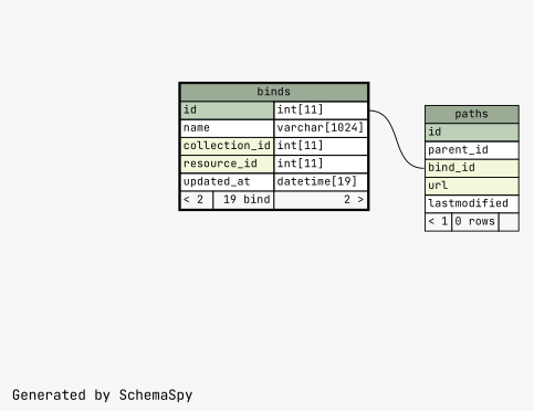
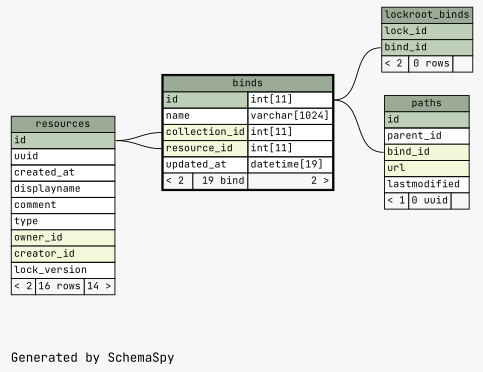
  digraph {
    bgcolor="#f7f7f7"
    fontname="JetBrains Mono"
    label="\nGenerated by SchemaSpy"
    labeljust=l
    rankdir=RL
    node [fontname="JetBrains Mono" fontsize=11 shape=plaintext]
    edge [arrowhead=none arrowsize=0.8 arrowtail=crowtee fontname="JetBrains Mono" headport="id:e" tailport="bind_id:w"]
    n1 [label=<     <TABLE BORDER="2" CELLBORDER="1" CELLSPACING="0" BGCOLOR="#ffffff">       <TR><TD PORT="binds.heading" COLSPAN="3" BGCOLOR="#9bab96" ALIGN="CENTER">binds</TD></TR>       <TR><TD PORT="id" COLSPAN="2" BGCOLOR="#bed1b8" ALIGN="LEFT">id</TD><TD PORT="id.type" ALIGN="LEFT">int[11]</TD></TR>       <TR><TD PORT="name" COLSPAN="2" ALIGN="LEFT">name</TD><TD PORT="name.type" ALIGN="LEFT">varchar[1024]</TD></TR>       <TR><TD PORT="collection_id" COLSPAN="2" BGCOLOR="#f4f7da" ALIGN="LEFT">collection_id</TD><TD PORT="collection_id.type" ALIGN="LEFT">int[11]</TD></TR>       <TR><TD PORT="resource_id" COLSPAN="2" BGCOLOR="#f4f7da" ALIGN="LEFT">resource_id</TD><TD PORT="resource_id.type" ALIGN="LEFT">int[11]</TD></TR>       <TR><TD PORT="updated_at" COLSPAN="2" ALIGN="LEFT">updated_at</TD><TD PORT="updated_at.type" ALIGN="LEFT">datetime[19]</TD></TR>       <TR><TD ALIGN="LEFT" BGCOLOR="#f7f7f7">&lt; 2</TD><TD ALIGN="RIGHT" BGCOLOR="#f7f7f7">19 bind</TD><TD ALIGN="RIGHT" BGCOLOR="#f7f7f7">2 &gt;</TD></TR>     </TABLE>>]
-   n4 [label=<     <TABLE BORDER="0" CELLBORDER="1" CELLSPACING="0" BGCOLOR="#ffffff">       <TR><TD PORT="paths.heading" COLSPAN="3" BGCOLOR="#9bab96" ALIGN="CENTER">paths</TD></TR>       <TR><TD PORT="id" COLSPAN="3" BGCOLOR="#bed1b8" ALIGN="LEFT">id</TD></TR>       <TR><TD PORT="parent_id" COLSPAN="3" ALIGN="LEFT">parent_id</TD></TR>       <TR><TD PORT="bind_id" COLSPAN="3" BGCOLOR="#f4f7da" ALIGN="LEFT">bind_id</TD></TR>       <TR><TD PORT="url" COLSPAN="3" BGCOLOR="#f4f7da" ALIGN="LEFT">url</TD></TR>       <TR><TD PORT="lastmodified" COLSPAN="3" ALIGN="LEFT">lastmodified</TD></TR>       <TR><TD ALIGN="LEFT" BGCOLOR="#f7f7f7">&lt; 1</TD><TD ALIGN="RIGHT" BGCOLOR="#f7f7f7">0 rows</TD><TD ALIGN="RIGHT" BGCOLOR="#f7f7f7">  </TD></TR>     </TABLE>>]
+   n2 [label=<     <TABLE BORDER="0" CELLBORDER="1" CELLSPACING="0" BGCOLOR="#ffffff">       <TR><TD PORT="resources.heading" COLSPAN="3" BGCOLOR="#9bab96" ALIGN="CENTER">resources</TD></TR>       <TR><TD PORT="id" COLSPAN="3" BGCOLOR="#bed1b8" ALIGN="LEFT">id</TD></TR>       <TR><TD PORT="uuid" COLSPAN="3" ALIGN="LEFT">uuid</TD></TR>       <TR><TD PORT="created_at" COLSPAN="3" ALIGN="LEFT">created_at</TD></TR>       <TR><TD PORT="displayname" COLSPAN="3" ALIGN="LEFT">displayname</TD></TR>       <TR><TD PORT="comment" COLSPAN="3" ALIGN="LEFT">comment</TD></TR>       <TR><TD PORT="type" COLSPAN="3" ALIGN="LEFT">type</TD></TR>       <TR><TD PORT="owner_id" COLSPAN="3" BGCOLOR="#f4f7da" ALIGN="LEFT">owner_id</TD></TR>       <TR><TD PORT="creator_id" COLSPAN="3" BGCOLOR="#f4f7da" ALIGN="LEFT">creator_id</TD></TR>       <TR><TD PORT="lock_version" COLSPAN="3" ALIGN="LEFT">lock_version</TD></TR>       <TR><TD ALIGN="LEFT" BGCOLOR="#f7f7f7">&lt; 2</TD><TD ALIGN="RIGHT" BGCOLOR="#f7f7f7">16 rows</TD><TD ALIGN="RIGHT" BGCOLOR="#f7f7f7">14 &gt;</TD></TR>     </TABLE>>]
+   n3 [label=<     <TABLE BORDER="0" CELLBORDER="1" CELLSPACING="0" BGCOLOR="#ffffff">       <TR><TD PORT="lockroot_binds.heading" COLSPAN="3" BGCOLOR="#9bab96" ALIGN="CENTER">lockroot_binds</TD></TR>       <TR><TD PORT="lock_id" COLSPAN="3" BGCOLOR="#bed1b8" ALIGN="LEFT">lock_id</TD></TR>       <TR><TD PORT="bind_id" COLSPAN="3" BGCOLOR="#bed1b8" ALIGN="LEFT">bind_id</TD></TR>       <TR><TD ALIGN="LEFT" BGCOLOR="#f7f7f7">&lt; 2</TD><TD ALIGN="RIGHT" BGCOLOR="#f7f7f7">0 rows</TD><TD ALIGN="RIGHT" BGCOLOR="#f7f7f7">  </TD></TR>     </TABLE>>]
+   n4 [label=<     <TABLE BORDER="0" CELLBORDER="1" CELLSPACING="0" BGCOLOR="#ffffff">       <TR><TD PORT="paths.heading" COLSPAN="3" BGCOLOR="#9bab96" ALIGN="CENTER">paths</TD></TR>       <TR><TD PORT="id" COLSPAN="3" BGCOLOR="#bed1b8" ALIGN="LEFT">id</TD></TR>       <TR><TD PORT="parent_id" COLSPAN="3" ALIGN="LEFT">parent_id</TD></TR>       <TR><TD PORT="bind_id" COLSPAN="3" BGCOLOR="#f4f7da" ALIGN="LEFT">bind_id</TD></TR>       <TR><TD PORT="url" COLSPAN="3" BGCOLOR="#f4f7da" ALIGN="LEFT">url</TD></TR>       <TR><TD PORT="lastmodified" COLSPAN="3" ALIGN="LEFT">lastmodified</TD></TR>       <TR><TD ALIGN="LEFT" BGCOLOR="#f7f7f7">&lt; 1</TD><TD ALIGN="RIGHT" BGCOLOR="#f7f7f7">0 uuid</TD><TD ALIGN="RIGHT" BGCOLOR="#f7f7f7">  </TD></TR>     </TABLE>>]
+   n1 -> n2 [tailport="collection_id:w"]
+   n1 -> n2 [tailport="resource_id:w"]
+   n3 -> n1 [headport="id.type:e"]
    n4 -> n1 [arrowtail=crowodot headport="id.type:e"]
  }
